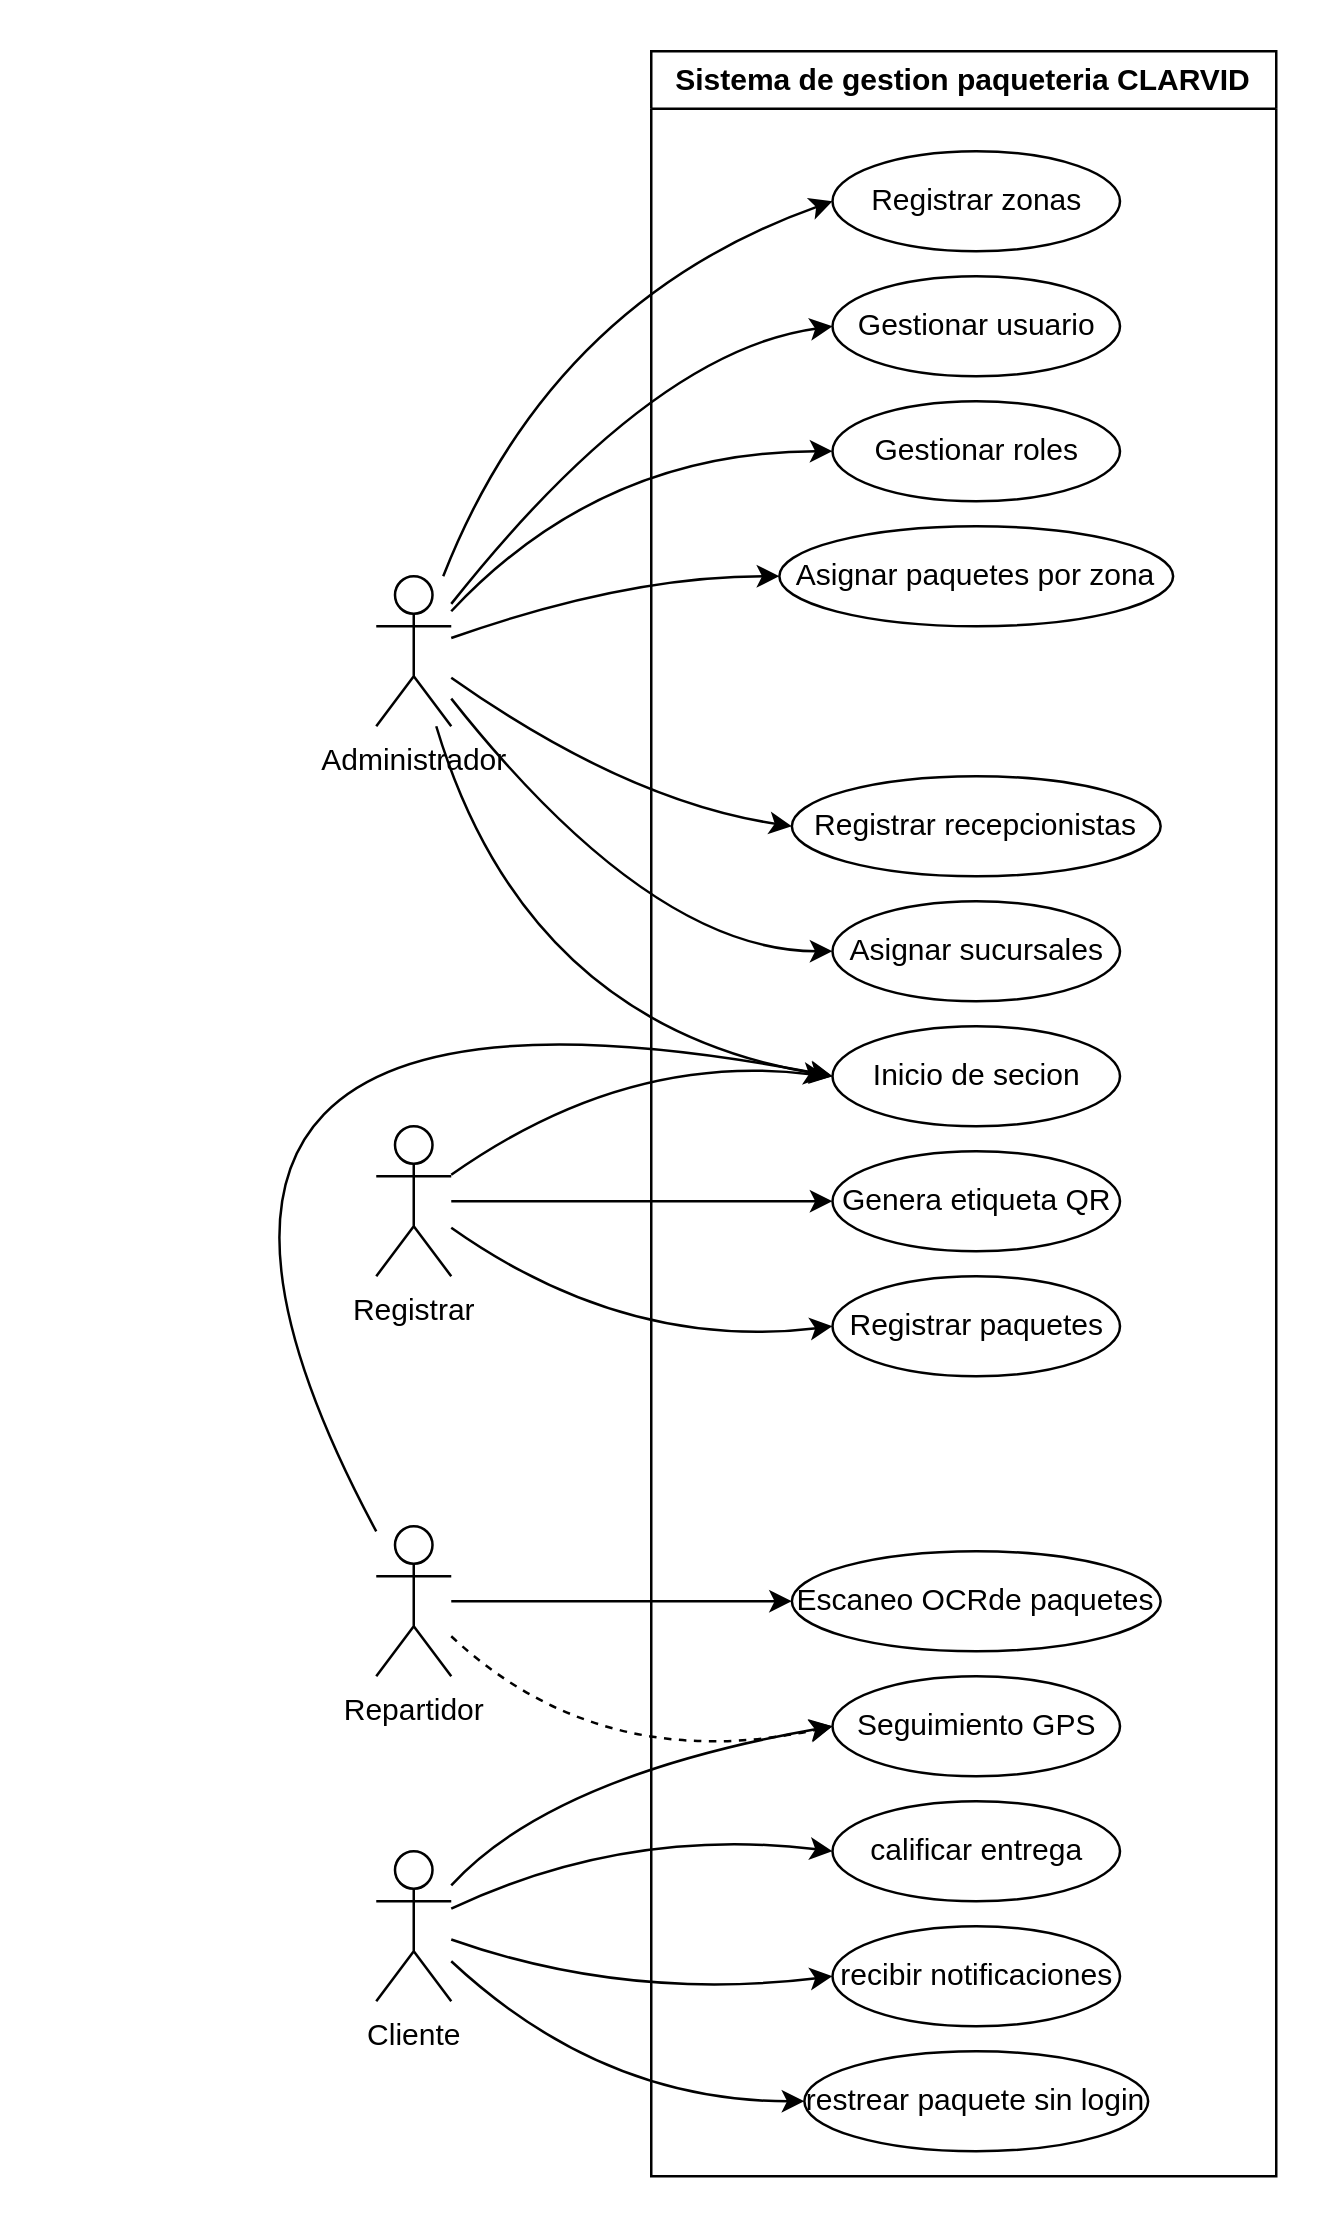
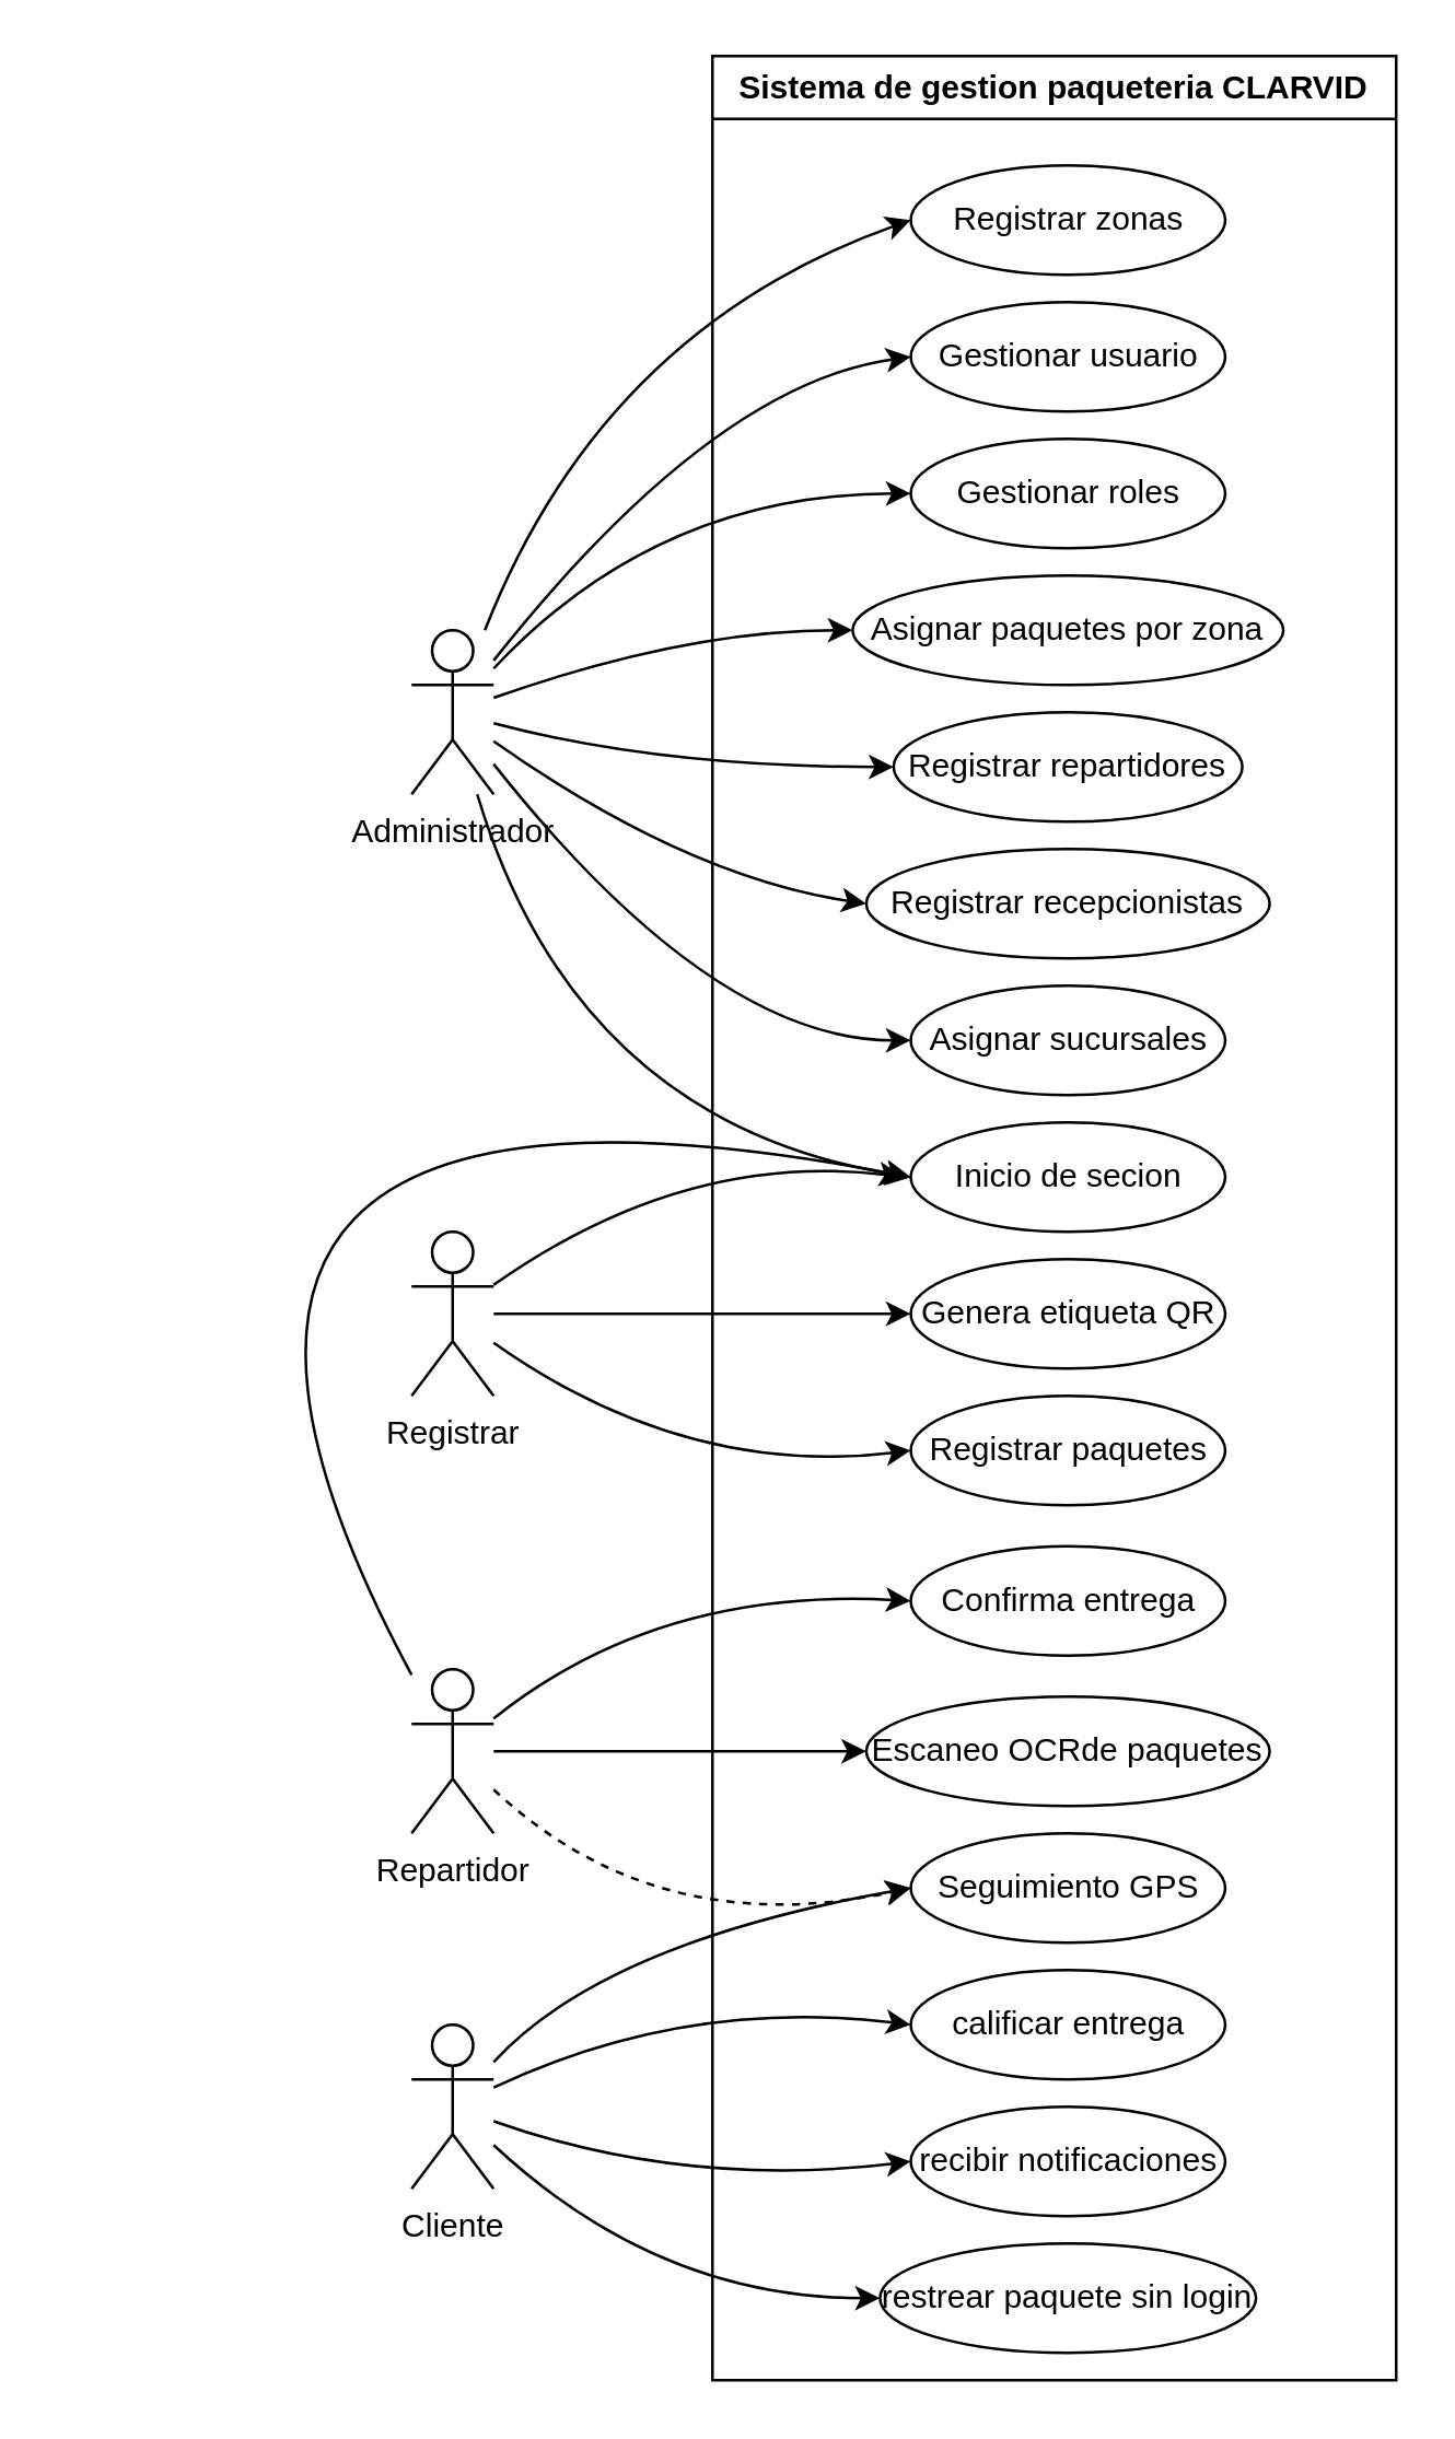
  <mxCell id="0" />
  <mxCell id="1" parent="0" />
  <mxCell id="2" value="Sistema de gestion paqueteria CLARVID" style="swimlane;whiteSpace=wrap;html=1;" vertex="1" parent="1"><mxGeometry x="260" y="20" width="250" height="850" as="geometry" /></mxCell>
  <mxCell id="3" value="Registrar zonas" style="ellipse;whiteSpace=wrap;html=1;" vertex="1" parent="2"><mxGeometry x="72.5" y="40" width="115" height="40" as="geometry" /></mxCell>
  <mxCell id="4" value="Gestionar usuario" style="ellipse;whiteSpace=wrap;html=1;" vertex="1" parent="2"><mxGeometry x="72.5" y="90" width="115" height="40" as="geometry" /></mxCell>
  <mxCell id="5" value="Gestionar roles" style="ellipse;whiteSpace=wrap;html=1;" vertex="1" parent="2"><mxGeometry x="72.5" y="140" width="115" height="40" as="geometry" /></mxCell>
  <mxCell id="6" value="Asignar paquetes por zona" style="ellipse;whiteSpace=wrap;html=1;" vertex="1" parent="2"><mxGeometry x="51.25" y="190" width="157.5" height="40" as="geometry" /></mxCell>
+ <mxCell id="7" value="Registrar repartidores" style="ellipse;whiteSpace=wrap;html=1;" vertex="1" parent="2"><mxGeometry x="66.25" y="240" width="127.5" height="40" as="geometry" /></mxCell>
  <mxCell id="8" value="Registrar recepcionistas" style="ellipse;whiteSpace=wrap;html=1;" vertex="1" parent="2"><mxGeometry x="56.25" y="290" width="147.5" height="40" as="geometry" /></mxCell>
  <mxCell id="9" value="Asignar sucursales" style="ellipse;whiteSpace=wrap;html=1;" vertex="1" parent="2"><mxGeometry x="72.5" y="340" width="115" height="40" as="geometry" /></mxCell>
  <mxCell id="10" value="Inicio de secion" style="ellipse;whiteSpace=wrap;html=1;" vertex="1" parent="2"><mxGeometry x="72.5" y="390" width="115" height="40" as="geometry" /></mxCell>
  <mxCell id="11" value="Genera etiqueta QR" style="ellipse;whiteSpace=wrap;html=1;" vertex="1" parent="2"><mxGeometry x="72.5" y="440" width="115" height="40" as="geometry" /></mxCell>
+ <mxCell id="12" value="Confirma entrega" style="ellipse;whiteSpace=wrap;html=1;" vertex="1" parent="2"><mxGeometry x="72.5" y="545" width="115" height="40" as="geometry" /></mxCell>
  <mxCell id="13" value="Escaneo OCRde paquetes" style="ellipse;whiteSpace=wrap;html=1;" vertex="1" parent="2"><mxGeometry x="56.25" y="600" width="147.5" height="40" as="geometry" /></mxCell>
  <mxCell id="14" value="Seguimiento GPS" style="ellipse;whiteSpace=wrap;html=1;" vertex="1" parent="2"><mxGeometry x="72.5" y="650" width="115" height="40" as="geometry" /></mxCell>
  <mxCell id="15" value="Registrar paquetes" style="ellipse;whiteSpace=wrap;html=1;" vertex="1" parent="2"><mxGeometry x="72.5" y="490" width="115" height="40" as="geometry" /></mxCell>
  <mxCell id="16" value="calificar entrega" style="ellipse;whiteSpace=wrap;html=1;" vertex="1" parent="2"><mxGeometry x="72.5" y="700" width="115" height="40" as="geometry" /></mxCell>
  <mxCell id="17" value="recibir notificaciones" style="ellipse;whiteSpace=wrap;html=1;" vertex="1" parent="2"><mxGeometry x="72.5" y="750" width="115" height="40" as="geometry" /></mxCell>
  <mxCell id="18" value="restrear paquete sin login" style="ellipse;whiteSpace=wrap;html=1;" vertex="1" parent="2"><mxGeometry x="61.25" y="800" width="137.5" height="40" as="geometry" /></mxCell>
  <mxCell id="19" value="Cliente" style="shape=umlActor;verticalLabelPosition=bottom;verticalAlign=top;html=1;outlineConnect=0;" vertex="1" parent="1"><mxGeometry x="150" y="740" width="30" height="60" as="geometry" /></mxCell>
  <mxCell id="20" value="Repartidor" style="shape=umlActor;verticalLabelPosition=bottom;verticalAlign=top;html=1;outlineConnect=0;" vertex="1" parent="1"><mxGeometry x="150" y="610" width="30" height="60" as="geometry" /></mxCell>
  <mxCell id="21" value="Registrar" style="shape=umlActor;verticalLabelPosition=bottom;verticalAlign=top;html=1;outlineConnect=0;" vertex="1" parent="1"><mxGeometry x="150" y="450" width="30" height="60" as="geometry" /></mxCell>
  <mxCell id="22" value="Administrador" style="shape=umlActor;verticalLabelPosition=bottom;verticalAlign=top;html=1;outlineConnect=0;" vertex="1" parent="1"><mxGeometry x="150" y="230" width="30" height="60" as="geometry" /></mxCell>
  <mxCell id="23" value="" style="curved=1;endArrow=classic;html=1;rounded=0;entryX=0;entryY=0.5;entryDx=0;entryDy=0;" edge="1" parent="1" source="22" target="3"><mxGeometry width="50" height="50" relative="1" as="geometry"><mxPoint x="135" y="189.289" as="sourcePoint" /><mxPoint x="135" y="139.289" as="targetPoint" /><Array as="points"><mxPoint x="220" y="120" /></Array></mxGeometry></mxCell>
  <mxCell id="24" value="" style="curved=1;endArrow=classic;html=1;rounded=0;entryX=0;entryY=0.5;entryDx=0;entryDy=0;" edge="1" parent="1" source="22" target="4"><mxGeometry width="50" height="50" relative="1" as="geometry"><mxPoint x="150" y="290" as="sourcePoint" /><mxPoint x="220.711" y="240" as="targetPoint" /><Array as="points"><mxPoint x="260" y="140" /></Array></mxGeometry></mxCell>
  <mxCell id="25" value="" style="curved=1;endArrow=classic;html=1;rounded=0;entryX=0;entryY=0.5;entryDx=0;entryDy=0;" edge="1" parent="1" source="22" target="5"><mxGeometry width="50" height="50" relative="1" as="geometry"><mxPoint x="150" y="290" as="sourcePoint" /><mxPoint x="220.711" y="240" as="targetPoint" /><Array as="points"><mxPoint x="240" y="180" /></Array></mxGeometry></mxCell>
  <mxCell id="26" value="" style="curved=1;endArrow=classic;html=1;rounded=0;entryX=0;entryY=0.5;entryDx=0;entryDy=0;" edge="1" parent="1" source="22" target="6"><mxGeometry width="50" height="50" relative="1" as="geometry"><mxPoint x="150" y="290" as="sourcePoint" /><mxPoint x="220.711" y="240" as="targetPoint" /><Array as="points"><mxPoint x="250" y="230" /></Array></mxGeometry></mxCell>
+ <mxCell id="27" value="" style="curved=1;endArrow=classic;html=1;rounded=0;entryX=0;entryY=0.5;entryDx=0;entryDy=0;" edge="1" parent="1" source="22" target="7"><mxGeometry width="50" height="50" relative="1" as="geometry"><mxPoint x="150" y="290" as="sourcePoint" /><mxPoint x="220.711" y="240" as="targetPoint" /><Array as="points"><mxPoint x="240" y="280" /></Array></mxGeometry></mxCell>
  <mxCell id="28" value="" style="curved=1;endArrow=classic;html=1;rounded=0;entryX=0;entryY=0.5;entryDx=0;entryDy=0;" edge="1" parent="1" source="22" target="10"><mxGeometry width="50" height="50" relative="1" as="geometry"><mxPoint x="165" y="340" as="sourcePoint" /><mxPoint x="165" y="360.711" as="targetPoint" /><Array as="points"><mxPoint x="210" y="410" /></Array></mxGeometry></mxCell>
  <mxCell id="29" value="" style="curved=1;endArrow=classic;html=1;rounded=0;entryX=0;entryY=0.5;entryDx=0;entryDy=0;" edge="1" parent="1" source="22" target="9"><mxGeometry width="50" height="50" relative="1" as="geometry"><mxPoint x="165" y="340" as="sourcePoint" /><mxPoint x="165" y="360.711" as="targetPoint" /><Array as="points"><mxPoint x="260" y="380" /></Array></mxGeometry></mxCell>
  <mxCell id="30" value="" style="curved=1;endArrow=classic;html=1;rounded=0;entryX=0;entryY=0.5;entryDx=0;entryDy=0;" edge="1" parent="1" source="22" target="8"><mxGeometry width="50" height="50" relative="1" as="geometry"><mxPoint x="180" y="310" as="sourcePoint" /><mxPoint x="250.711" y="260" as="targetPoint" /><Array as="points"><mxPoint x="250" y="320" /></Array></mxGeometry></mxCell>
  <mxCell id="31" value="" style="curved=1;endArrow=classic;html=1;rounded=0;" edge="1" parent="1" source="21"><mxGeometry width="50" height="50" relative="1" as="geometry"><mxPoint x="180" y="510" as="sourcePoint" /><mxPoint x="330" y="430" as="targetPoint" /><Array as="points"><mxPoint x="250" y="420" /></Array></mxGeometry></mxCell>
  <mxCell id="32" value="" style="curved=1;endArrow=classic;html=1;rounded=0;entryX=0;entryY=0.5;entryDx=0;entryDy=0;" edge="1" parent="1" source="21" target="11"><mxGeometry width="50" height="50" relative="1" as="geometry"><mxPoint x="180" y="510" as="sourcePoint" /><mxPoint x="250.711" y="460" as="targetPoint" /></mxGeometry></mxCell>
  <mxCell id="33" value="" style="curved=1;endArrow=classic;html=1;rounded=0;entryX=0;entryY=0.5;entryDx=0;entryDy=0;" edge="1" parent="1" source="21" target="15"><mxGeometry width="50" height="50" relative="1" as="geometry"><mxPoint x="180" y="530" as="sourcePoint" /><mxPoint x="250.711" y="480" as="targetPoint" /><Array as="points"><mxPoint x="250" y="540" /></Array></mxGeometry></mxCell>
  <mxCell id="34" value="" style="curved=1;endArrow=classic;html=1;rounded=0;entryX=0;entryY=0.5;entryDx=0;entryDy=0;" edge="1" parent="1" source="20" target="10"><mxGeometry width="50" height="50" relative="1" as="geometry"><mxPoint x="165" y="589.289" as="sourcePoint" /><mxPoint x="165" y="539.289" as="targetPoint" /><Array as="points"><mxPoint x="20" y="370" /></Array></mxGeometry></mxCell>
+ <mxCell id="35" value="" style="curved=1;endArrow=classic;html=1;rounded=0;entryX=0;entryY=0.5;entryDx=0;entryDy=0;" edge="1" parent="1" source="20" target="12"><mxGeometry width="50" height="50" relative="1" as="geometry"><mxPoint x="180" y="690" as="sourcePoint" /><mxPoint x="250.711" y="640" as="targetPoint" /><Array as="points"><mxPoint x="240" y="580" /></Array></mxGeometry></mxCell>
  <mxCell id="36" value="" style="curved=1;endArrow=classic;html=1;rounded=0;entryX=0;entryY=0.5;entryDx=0;entryDy=0;" edge="1" parent="1" source="20" target="13"><mxGeometry width="50" height="50" relative="1" as="geometry"><mxPoint x="180" y="690" as="sourcePoint" /><mxPoint x="250.711" y="640" as="targetPoint" /></mxGeometry></mxCell>
  <mxCell id="37" value="" style="curved=1;endArrow=classic;html=1;rounded=0;entryX=0;entryY=0.5;entryDx=0;entryDy=0;dashed=1;" edge="1" parent="1" source="20" target="14"><mxGeometry width="50" height="50" relative="1" as="geometry"><mxPoint x="165" y="720" as="sourcePoint" /><mxPoint x="165" y="740.711" as="targetPoint" /><Array as="points"><mxPoint x="240" y="710" /></Array></mxGeometry></mxCell>
  <mxCell id="38" value="" style="curved=1;endArrow=classic;html=1;rounded=0;entryX=0;entryY=0.5;entryDx=0;entryDy=0;" edge="1" parent="1" source="19" target="14"><mxGeometry width="50" height="50" relative="1" as="geometry"><mxPoint x="165" y="719.289" as="sourcePoint" /><mxPoint x="165" y="669.289" as="targetPoint" /><Array as="points"><mxPoint x="220" y="710" /></Array></mxGeometry></mxCell>
  <mxCell id="39" value="" style="curved=1;endArrow=classic;html=1;rounded=0;entryX=0;entryY=0.5;entryDx=0;entryDy=0;" edge="1" parent="1" source="19" target="16"><mxGeometry width="50" height="50" relative="1" as="geometry"><mxPoint x="180" y="820" as="sourcePoint" /><mxPoint x="250.711" y="770" as="targetPoint" /><Array as="points"><mxPoint x="250" y="730" /></Array></mxGeometry></mxCell>
  <mxCell id="40" value="" style="curved=1;endArrow=classic;html=1;rounded=0;entryX=0;entryY=0.5;entryDx=0;entryDy=0;" edge="1" parent="1" source="19" target="17"><mxGeometry width="50" height="50" relative="1" as="geometry"><mxPoint x="180" y="820" as="sourcePoint" /><mxPoint x="250.711" y="770" as="targetPoint" /><Array as="points"><mxPoint x="250" y="800" /></Array></mxGeometry></mxCell>
  <mxCell id="41" value="" style="curved=1;endArrow=classic;html=1;rounded=0;entryX=0;entryY=0.5;entryDx=0;entryDy=0;" edge="1" parent="1" source="19" target="18"><mxGeometry width="50" height="50" relative="1" as="geometry"><mxPoint x="165" y="850" as="sourcePoint" /><mxPoint x="165" y="870.711" as="targetPoint" /><Array as="points"><mxPoint x="240" y="840" /></Array></mxGeometry></mxCell>
